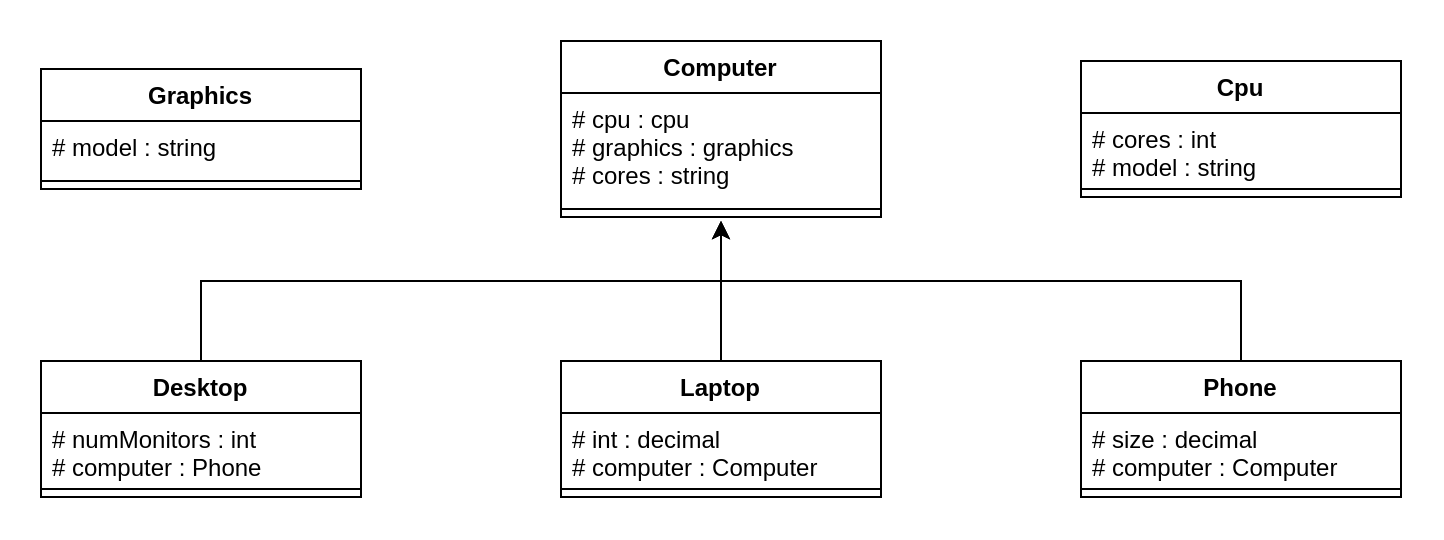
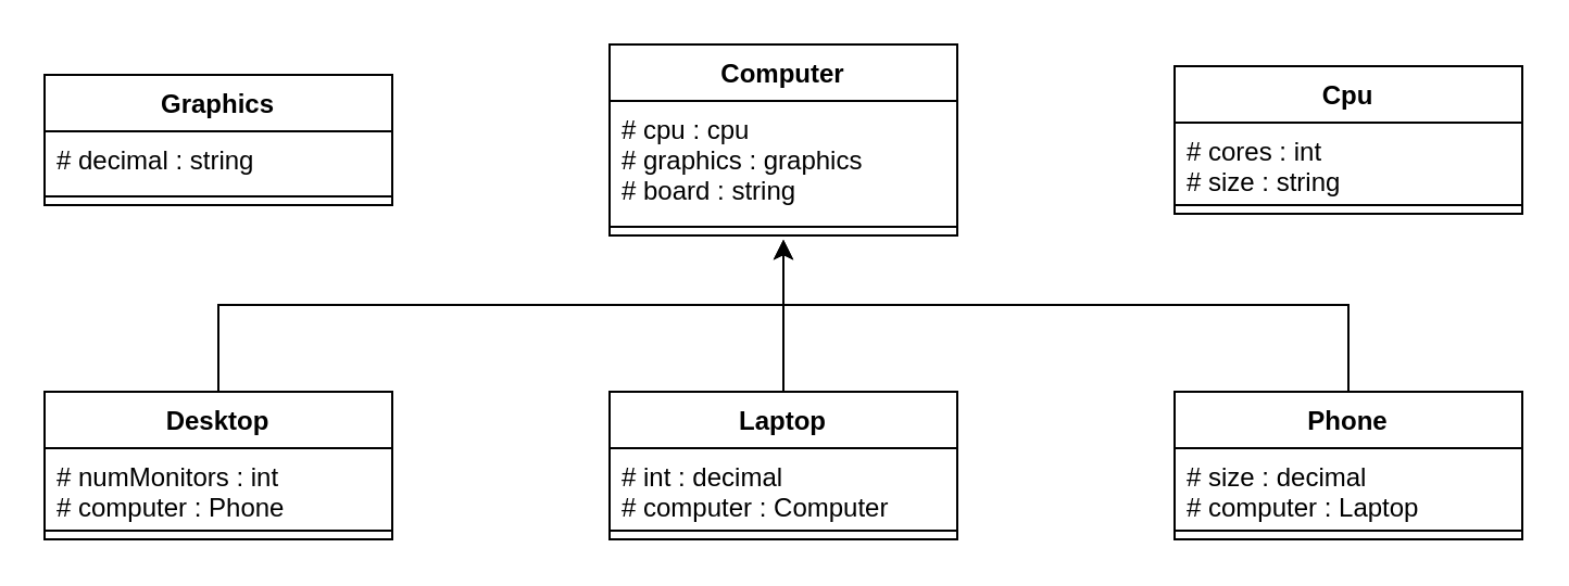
  <mxCell id="0" />
  <mxCell id="1" parent="0" />
  <mxCell id="2" style="edgeStyle=orthogonalEdgeStyle;rounded=0;orthogonalLoop=1;jettySize=auto;html=1;entryX=0.5;entryY=1;entryDx=0;entryDy=0;" edge="1" parent="1"><mxGeometry relative="1" as="geometry"><mxPoint x="100" y="180" as="sourcePoint" /><mxPoint x="360" y="110" as="targetPoint" /><Array as="points"><mxPoint x="100" y="140" /><mxPoint x="360" y="140" /></Array></mxGeometry></mxCell>
  <mxCell id="3" style="edgeStyle=orthogonalEdgeStyle;rounded=0;orthogonalLoop=1;jettySize=auto;html=1;entryX=0.5;entryY=1;entryDx=0;entryDy=0;" edge="1" parent="1"><mxGeometry relative="1" as="geometry"><mxPoint x="360" y="110" as="targetPoint" /><mxPoint x="360" y="180" as="sourcePoint" /></mxGeometry></mxCell>
  <mxCell id="4" style="edgeStyle=orthogonalEdgeStyle;rounded=0;orthogonalLoop=1;jettySize=auto;html=1;entryX=0.5;entryY=1;entryDx=0;entryDy=0;" edge="1" parent="1"><mxGeometry relative="1" as="geometry"><mxPoint x="620" y="180" as="sourcePoint" /><mxPoint x="360" y="110" as="targetPoint" /><Array as="points"><mxPoint x="620" y="140" /><mxPoint x="360" y="140" /></Array></mxGeometry></mxCell>
  <mxCell id="5" value="Computer" style="swimlane;fontStyle=1;align=center;verticalAlign=top;childLayout=stackLayout;horizontal=1;startSize=26;horizontalStack=0;resizeParent=1;resizeParentMax=0;resizeLast=0;collapsible=1;marginBottom=0;" vertex="1" parent="1"><mxGeometry x="280" y="20" width="160" height="88" as="geometry" /></mxCell>
- <mxCell id="6" value="# cpu : cpu&#10;# graphics : graphics&#10;# cores : string" style="text;strokeColor=none;fillColor=none;align=left;verticalAlign=top;spacingLeft=4;spacingRight=4;overflow=hidden;rotatable=0;points=[[0,0.5],[1,0.5]];portConstraint=eastwest;" vertex="1" parent="5"><mxGeometry y="26" width="160" height="54" as="geometry" /></mxCell>
+ <mxCell id="6" value="# cpu : cpu&#10;# graphics : graphics&#10;# board : string" style="text;strokeColor=none;fillColor=none;align=left;verticalAlign=top;spacingLeft=4;spacingRight=4;overflow=hidden;rotatable=0;points=[[0,0.5],[1,0.5]];portConstraint=eastwest;" vertex="1" parent="5"><mxGeometry y="26" width="160" height="54" as="geometry" /></mxCell>
  <mxCell id="7" value="" style="line;strokeWidth=1;fillColor=none;align=left;verticalAlign=middle;spacingTop=-1;spacingLeft=3;spacingRight=3;rotatable=0;labelPosition=right;points=[];portConstraint=eastwest;" vertex="1" parent="5"><mxGeometry y="80" width="160" height="8" as="geometry" /></mxCell>
  <mxCell id="8" value="Desktop" style="swimlane;fontStyle=1;align=center;verticalAlign=top;childLayout=stackLayout;horizontal=1;startSize=26;horizontalStack=0;resizeParent=1;resizeParentMax=0;resizeLast=0;collapsible=1;marginBottom=0;" vertex="1" parent="1"><mxGeometry x="20" y="180" width="160" height="68" as="geometry" /></mxCell>
  <mxCell id="9" value="# numMonitors : int&#10;# computer : Phone" style="text;strokeColor=none;fillColor=none;align=left;verticalAlign=top;spacingLeft=4;spacingRight=4;overflow=hidden;rotatable=0;points=[[0,0.5],[1,0.5]];portConstraint=eastwest;" vertex="1" parent="8"><mxGeometry y="26" width="160" height="34" as="geometry" /></mxCell>
  <mxCell id="10" value="" style="line;strokeWidth=1;fillColor=none;align=left;verticalAlign=middle;spacingTop=-1;spacingLeft=3;spacingRight=3;rotatable=0;labelPosition=right;points=[];portConstraint=eastwest;" vertex="1" parent="8"><mxGeometry y="60" width="160" height="8" as="geometry" /></mxCell>
  <mxCell id="11" value="Laptop" style="swimlane;fontStyle=1;align=center;verticalAlign=top;childLayout=stackLayout;horizontal=1;startSize=26;horizontalStack=0;resizeParent=1;resizeParentMax=0;resizeLast=0;collapsible=1;marginBottom=0;" vertex="1" parent="1"><mxGeometry x="280" y="180" width="160" height="68" as="geometry" /></mxCell>
  <mxCell id="12" value="# int : decimal&#10;# computer : Computer" style="text;strokeColor=none;fillColor=none;align=left;verticalAlign=top;spacingLeft=4;spacingRight=4;overflow=hidden;rotatable=0;points=[[0,0.5],[1,0.5]];portConstraint=eastwest;" vertex="1" parent="11"><mxGeometry y="26" width="160" height="34" as="geometry" /></mxCell>
  <mxCell id="13" value="" style="line;strokeWidth=1;fillColor=none;align=left;verticalAlign=middle;spacingTop=-1;spacingLeft=3;spacingRight=3;rotatable=0;labelPosition=right;points=[];portConstraint=eastwest;" vertex="1" parent="11"><mxGeometry y="60" width="160" height="8" as="geometry" /></mxCell>
  <mxCell id="14" value="Phone" style="swimlane;fontStyle=1;align=center;verticalAlign=top;childLayout=stackLayout;horizontal=1;startSize=26;horizontalStack=0;resizeParent=1;resizeParentMax=0;resizeLast=0;collapsible=1;marginBottom=0;" vertex="1" parent="1"><mxGeometry x="540" y="180" width="160" height="68" as="geometry" /></mxCell>
- <mxCell id="15" value="# size : decimal&#10;# computer : Computer" style="text;strokeColor=none;fillColor=none;align=left;verticalAlign=top;spacingLeft=4;spacingRight=4;overflow=hidden;rotatable=0;points=[[0,0.5],[1,0.5]];portConstraint=eastwest;" vertex="1" parent="14"><mxGeometry y="26" width="160" height="34" as="geometry" /></mxCell>
+ <mxCell id="15" value="# size : decimal&#10;# computer : Laptop" style="text;strokeColor=none;fillColor=none;align=left;verticalAlign=top;spacingLeft=4;spacingRight=4;overflow=hidden;rotatable=0;points=[[0,0.5],[1,0.5]];portConstraint=eastwest;" vertex="1" parent="14"><mxGeometry y="26" width="160" height="34" as="geometry" /></mxCell>
  <mxCell id="16" value="" style="line;strokeWidth=1;fillColor=none;align=left;verticalAlign=middle;spacingTop=-1;spacingLeft=3;spacingRight=3;rotatable=0;labelPosition=right;points=[];portConstraint=eastwest;" vertex="1" parent="14"><mxGeometry y="60" width="160" height="8" as="geometry" /></mxCell>
  <mxCell id="17" value="Graphics" style="swimlane;fontStyle=1;align=center;verticalAlign=top;childLayout=stackLayout;horizontal=1;startSize=26;horizontalStack=0;resizeParent=1;resizeParentMax=0;resizeLast=0;collapsible=1;marginBottom=0;" vertex="1" parent="1"><mxGeometry x="20" y="34" width="160" height="60" as="geometry" /></mxCell>
- <mxCell id="18" value="# model : string" style="text;strokeColor=none;fillColor=none;align=left;verticalAlign=top;spacingLeft=4;spacingRight=4;overflow=hidden;rotatable=0;points=[[0,0.5],[1,0.5]];portConstraint=eastwest;" vertex="1" parent="17"><mxGeometry y="26" width="160" height="26" as="geometry" /></mxCell>
+ <mxCell id="18" value="# decimal : string" style="text;strokeColor=none;fillColor=none;align=left;verticalAlign=top;spacingLeft=4;spacingRight=4;overflow=hidden;rotatable=0;points=[[0,0.5],[1,0.5]];portConstraint=eastwest;" vertex="1" parent="17"><mxGeometry y="26" width="160" height="26" as="geometry" /></mxCell>
  <mxCell id="19" value="" style="line;strokeWidth=1;fillColor=none;align=left;verticalAlign=middle;spacingTop=-1;spacingLeft=3;spacingRight=3;rotatable=0;labelPosition=right;points=[];portConstraint=eastwest;" vertex="1" parent="17"><mxGeometry y="52" width="160" height="8" as="geometry" /></mxCell>
  <mxCell id="20" value="Cpu" style="swimlane;fontStyle=1;align=center;verticalAlign=top;childLayout=stackLayout;horizontal=1;startSize=26;horizontalStack=0;resizeParent=1;resizeParentMax=0;resizeLast=0;collapsible=1;marginBottom=0;" vertex="1" parent="1"><mxGeometry x="540" y="30" width="160" height="68" as="geometry" /></mxCell>
- <mxCell id="21" value="# cores : int&#10;# model : string" style="text;strokeColor=none;fillColor=none;align=left;verticalAlign=top;spacingLeft=4;spacingRight=4;overflow=hidden;rotatable=0;points=[[0,0.5],[1,0.5]];portConstraint=eastwest;" vertex="1" parent="20"><mxGeometry y="26" width="160" height="34" as="geometry" /></mxCell>
+ <mxCell id="21" value="# cores : int&#10;# size : string" style="text;strokeColor=none;fillColor=none;align=left;verticalAlign=top;spacingLeft=4;spacingRight=4;overflow=hidden;rotatable=0;points=[[0,0.5],[1,0.5]];portConstraint=eastwest;" vertex="1" parent="20"><mxGeometry y="26" width="160" height="34" as="geometry" /></mxCell>
  <mxCell id="22" value="" style="line;strokeWidth=1;fillColor=none;align=left;verticalAlign=middle;spacingTop=-1;spacingLeft=3;spacingRight=3;rotatable=0;labelPosition=right;points=[];portConstraint=eastwest;" vertex="1" parent="20"><mxGeometry y="60" width="160" height="8" as="geometry" /></mxCell>
